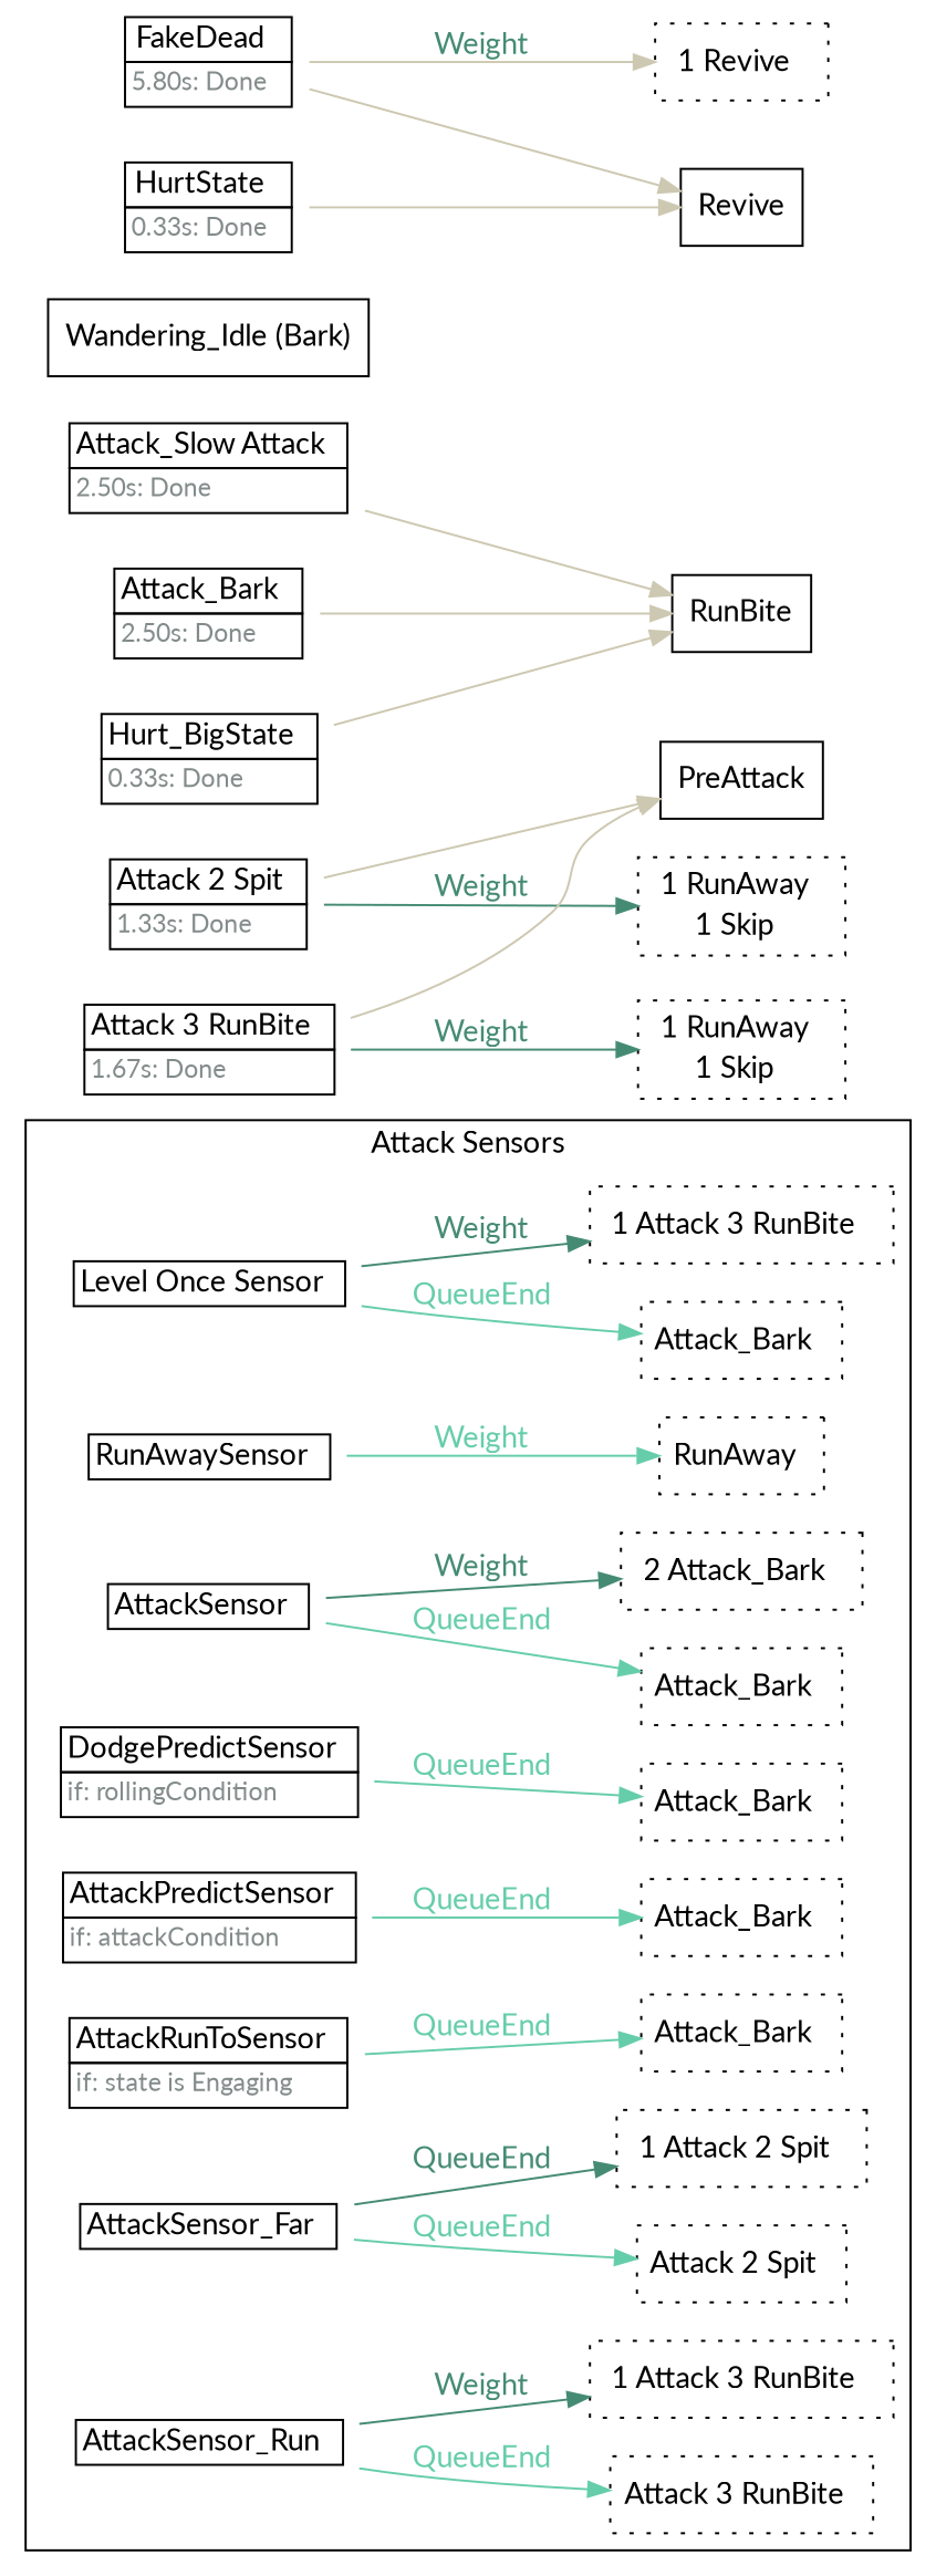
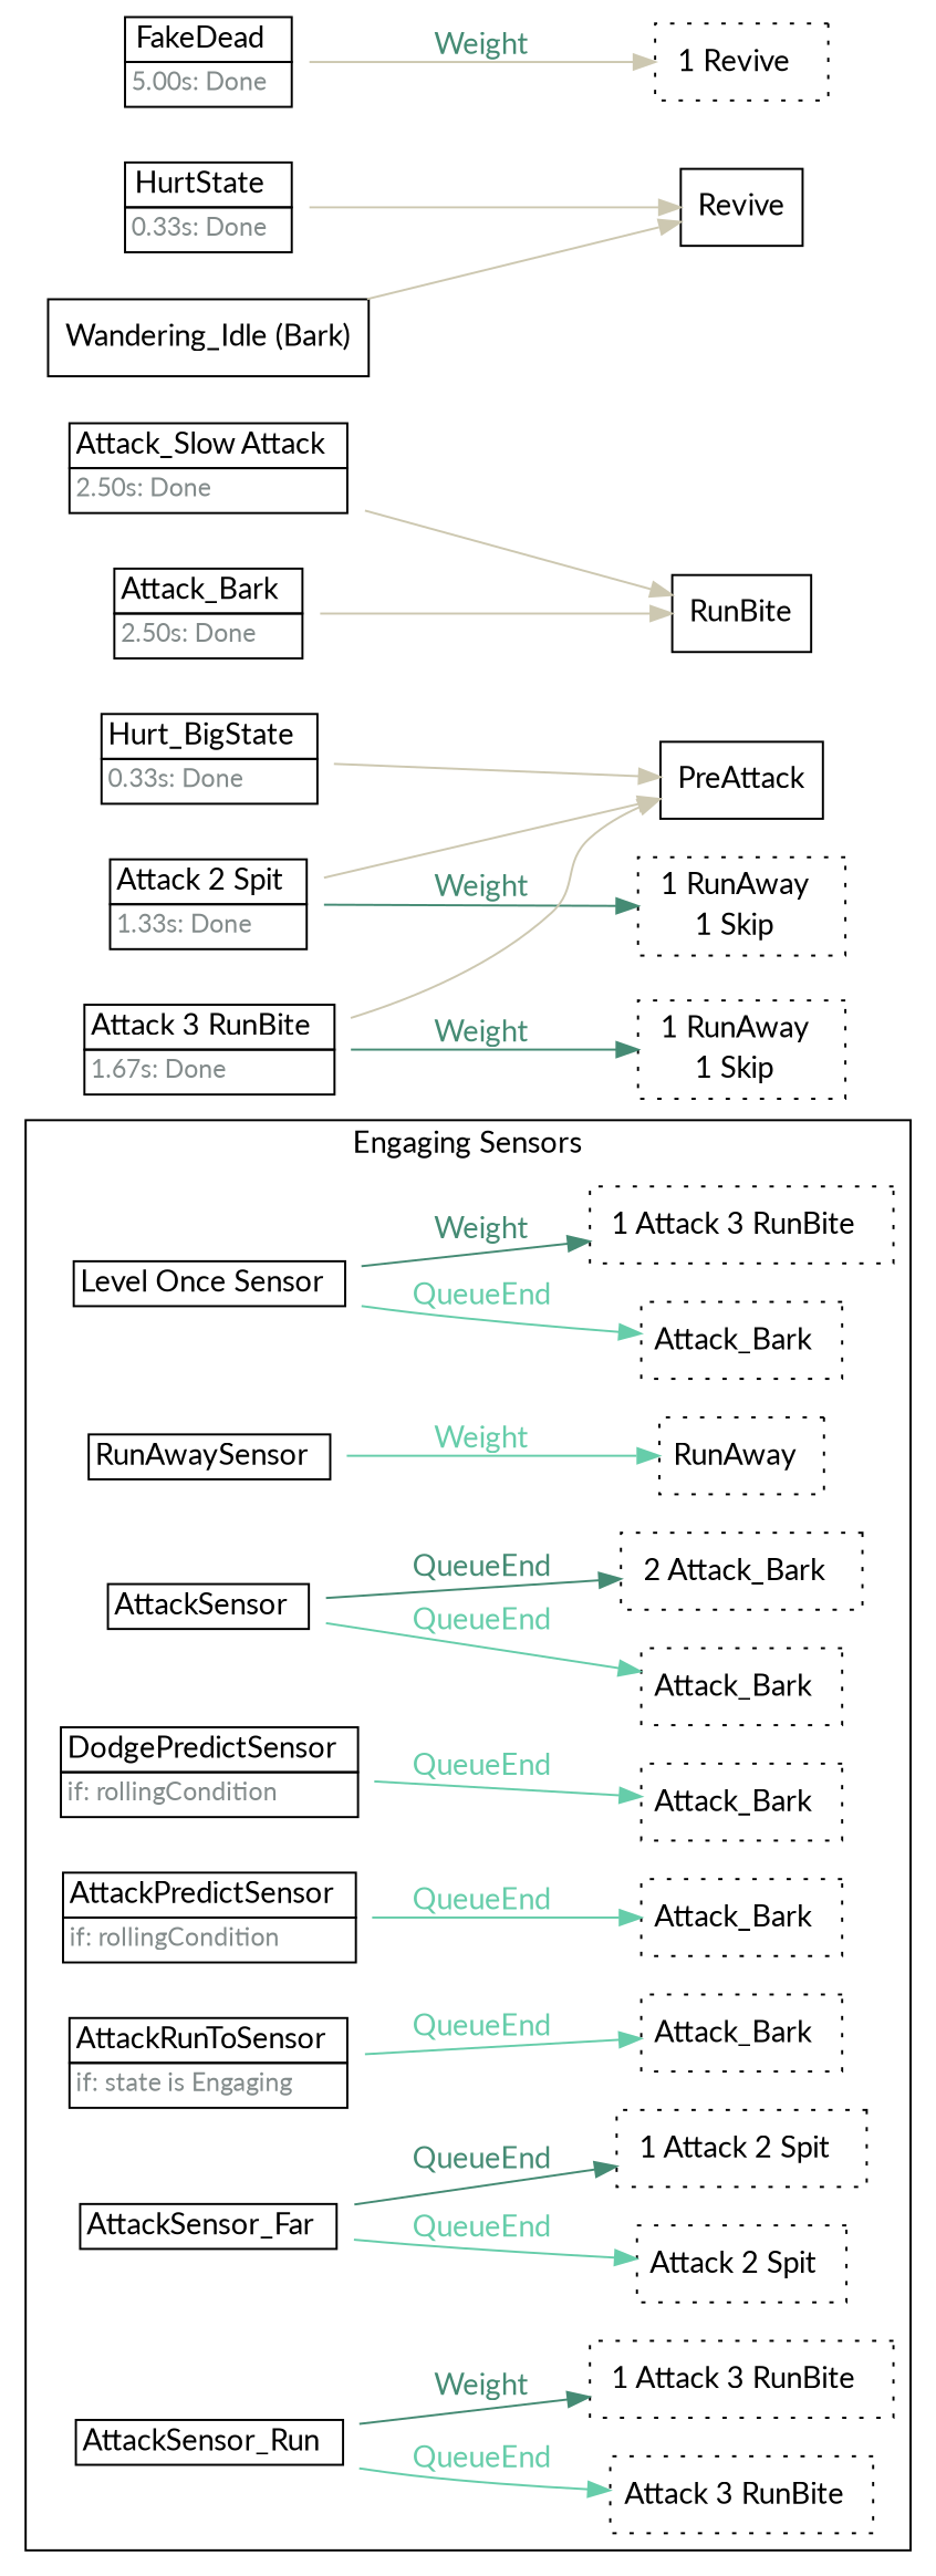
  strict digraph {
    fontname=Lato
    rankdir=LR
    node [fontname=Lato shape=box]
    edge [color=aquamarine3 fontcolor=aquamarine3 fontname=Lato]
    n1 [label=<<TABLE border="0" cellspacing="0" cellborder="1" cellpadding="2"><TR><TD>Level Once Sensor  </TD></TR></TABLE>> shape=plaintext]
    n2 [label=<<TABLE border="0" cellspacing="0" cellborder="0" cellpadding="2"><TR><TD>Attack_Bark  </TD></TR></TABLE>> margin=0.05 style=dotted]
    n3 [label=<<TABLE border="0" cellspacing="0" cellborder="0" cellpadding="2"><TR><TD>1 Attack 3 RunBite  </TD></TR></TABLE>> style=dotted]
    n4 [label=<<TABLE border="0" cellspacing="0" cellborder="1" cellpadding="2"><TR><TD>RunAwaySensor  </TD></TR></TABLE>> shape=plaintext]
    n5 [label=<<TABLE border="0" cellspacing="0" cellborder="0" cellpadding="2"><TR><TD>RunAway  </TD></TR></TABLE>> margin=0.05 style=dotted]
    n6 [label=<<TABLE border="0" cellspacing="0" cellborder="1" cellpadding="2"><TR><TD>AttackSensor  </TD></TR></TABLE>> shape=plaintext]
    n7 [label=<<TABLE border="0" cellspacing="0" cellborder="0" cellpadding="2"><TR><TD>Attack_Bark  </TD></TR></TABLE>> margin=0.05 style=dotted]
    n8 [label=<<TABLE border="0" cellspacing="0" cellborder="0" cellpadding="2"><TR><TD>2 Attack_Bark  </TD></TR></TABLE>> style=dotted]
    n9 [label=<<TABLE border="0" cellspacing="0" cellborder="1" cellpadding="2"><TR><TD>DodgePredictSensor  </TD></TR><TR><TD align="left" balign="left"><FONT point-size="12" color="azure4">if: rollingCondition</FONT>  </TD></TR></TABLE>> shape=plaintext]
    n10 [label=<<TABLE border="0" cellspacing="0" cellborder="0" cellpadding="2"><TR><TD>Attack_Bark  </TD></TR></TABLE>> margin=0.05 style=dotted]
-   n11 [label=<<TABLE border="0" cellspacing="0" cellborder="1" cellpadding="2"><TR><TD>AttackPredictSensor  </TD></TR><TR><TD align="left" balign="left"><FONT point-size="12" color="azure4">if: attackCondition</FONT>  </TD></TR></TABLE>> shape=plaintext]
+   n11 [label=<<TABLE border="0" cellspacing="0" cellborder="1" cellpadding="2"><TR><TD>AttackPredictSensor  </TD></TR><TR><TD align="left" balign="left"><FONT point-size="12" color="azure4">if: rollingCondition</FONT>  </TD></TR></TABLE>> shape=plaintext]
    n12 [label=<<TABLE border="0" cellspacing="0" cellborder="0" cellpadding="2"><TR><TD>Attack_Bark  </TD></TR></TABLE>> margin=0.05 style=dotted]
    n13 [label=<<TABLE border="0" cellspacing="0" cellborder="1" cellpadding="2"><TR><TD>AttackRunToSensor  </TD></TR><TR><TD align="left" balign="left"><FONT point-size="12" color="azure4">if: state is Engaging</FONT>  </TD></TR></TABLE>> shape=plaintext]
    n14 [label=<<TABLE border="0" cellspacing="0" cellborder="0" cellpadding="2"><TR><TD>Attack_Bark  </TD></TR></TABLE>> margin=0.05 style=dotted]
    n15 [label=<<TABLE border="0" cellspacing="0" cellborder="1" cellpadding="2"><TR><TD>AttackSensor_Far  </TD></TR></TABLE>> shape=plaintext]
    n16 [label=<<TABLE border="0" cellspacing="0" cellborder="0" cellpadding="2"><TR><TD>Attack 2 Spit  </TD></TR></TABLE>> margin=0.05 style=dotted]
    n17 [label=<<TABLE border="0" cellspacing="0" cellborder="0" cellpadding="2"><TR><TD>1 Attack 2 Spit  </TD></TR></TABLE>> style=dotted]
    n18 [label=<<TABLE border="0" cellspacing="0" cellborder="1" cellpadding="2"><TR><TD>AttackSensor_Run  </TD></TR></TABLE>> shape=plaintext]
    n19 [label=<<TABLE border="0" cellspacing="0" cellborder="0" cellpadding="2"><TR><TD>Attack 3 RunBite  </TD></TR></TABLE>> margin=0.05 style=dotted]
    n20 [label=<<TABLE border="0" cellspacing="0" cellborder="0" cellpadding="2"><TR><TD>1 Attack 3 RunBite  </TD></TR></TABLE>> style=dotted]
    n21 [label=<<TABLE border="0" cellspacing="0" cellborder="1" cellpadding="2"><TR><TD>Attack_Bark  </TD></TR><TR><TD align="left" balign="left"><FONT point-size="12" color="azure4">2.50s: Done</FONT>  </TD></TR></TABLE>> shape=plaintext]
    n22 [label=RunBite]
    n23 [label=<<TABLE border="0" cellspacing="0" cellborder="1" cellpadding="2"><TR><TD>Attack 2 Spit  </TD></TR><TR><TD align="left" balign="left"><FONT point-size="12" color="azure4">1.33s: Done</FONT>  </TD></TR></TABLE>> shape=plaintext]
    PreAttack
    n25 [label=<<TABLE border="0" cellspacing="0" cellborder="0" cellpadding="2"><TR><TD>1 RunAway  </TD></TR><TR><TD>1 Skip  </TD></TR></TABLE>> style=dotted]
    n26 [label=<<TABLE border="0" cellspacing="0" cellborder="1" cellpadding="2"><TR><TD>Attack 3 RunBite  </TD></TR><TR><TD align="left" balign="left"><FONT point-size="12" color="azure4">1.67s: Done</FONT>  </TD></TR></TABLE>> shape=plaintext]
    n27 [label=<<TABLE border="0" cellspacing="0" cellborder="0" cellpadding="2"><TR><TD>1 RunAway  </TD></TR><TR><TD>1 Skip  </TD></TR></TABLE>> style=dotted]
    n28 [label=<<TABLE border="0" cellspacing="0" cellborder="1" cellpadding="2"><TR><TD>Attack_Slow Attack  </TD></TR><TR><TD align="left" balign="left"><FONT point-size="12" color="azure4">2.50s: Done</FONT>  </TD></TR></TABLE>> shape=plaintext]
-   n29 [label=<<TABLE border="0" cellspacing="0" cellborder="1" cellpadding="2"><TR><TD>FakeDead  </TD></TR><TR><TD align="left" balign="left"><FONT point-size="12" color="azure4">5.80s: Done</FONT>  </TD></TR></TABLE>> shape=plaintext]
+   n29 [label=<<TABLE border="0" cellspacing="0" cellborder="1" cellpadding="2"><TR><TD>FakeDead  </TD></TR><TR><TD align="left" balign="left"><FONT point-size="12" color="azure4">5.00s: Done</FONT>  </TD></TR></TABLE>> shape=plaintext]
    Revive
    n31 [label=<<TABLE border="0" cellspacing="0" cellborder="0" cellpadding="2"><TR><TD>1 Revive  </TD></TR></TABLE>> style=dotted]
    n32 [label=<<TABLE border="0" cellspacing="0" cellborder="1" cellpadding="2"><TR><TD>HurtState  </TD></TR><TR><TD align="left" balign="left"><FONT point-size="12" color="azure4">0.33s: Done</FONT>  </TD></TR></TABLE>> shape=plaintext]
    n33 [label=<<TABLE border="0" cellspacing="0" cellborder="1" cellpadding="2"><TR><TD>Hurt_BigState  </TD></TR><TR><TD align="left" balign="left"><FONT point-size="12" color="azure4">0.33s: Done</FONT>  </TD></TR></TABLE>> shape=plaintext]
    n34 [label="Wandering_Idle (Bark)"]
    subgraph cluster_1 {
-     label="Attack Sensors"
+     label="Engaging Sensors"
      rank=sink
      n1
      n2
      n3
      n4
      n5
      n6
      n7
      n8
      n9
      n10
      n11
      n12
      n13
      n14
      n15
      n16
      n17
      n18
      n19
      n20
    }
    n1 -> n2 [label=QueueEnd]
    n1 -> n3 [color=aquamarine4 fontcolor=aquamarine4 label=Weight]
    n4 -> n5 [label=Weight]
    n6 -> n7 [label=QueueEnd]
-   n6 -> n8 [color=aquamarine4 fontcolor=aquamarine4 label=Weight]
+   n6 -> n8 [color=aquamarine4 fontcolor=aquamarine4 label=QueueEnd]
    n9 -> n10 [label=QueueEnd]
    n11 -> n12 [label=QueueEnd]
    n13 -> n14 [label=QueueEnd]
    n15 -> n16 [label=QueueEnd]
    n15 -> n17 [color=aquamarine4 fontcolor=aquamarine4 label=QueueEnd]
    n18 -> n19 [label=QueueEnd]
    n18 -> n20 [color=aquamarine4 fontcolor=aquamarine4 label=Weight]
    n21 -> n22 [color=cornsilk3 fontcolor=cornsilk3]
    n23 -> PreAttack [color=cornsilk3 fontcolor=cornsilk3]
    n23 -> n25 [color=aquamarine4 fontcolor=aquamarine4 label=Weight]
    n26 -> PreAttack [color=cornsilk3 fontcolor=cornsilk3]
    n26 -> n27 [color=aquamarine4 fontcolor=aquamarine4 label=Weight]
    n28 -> n22 [color=cornsilk3 fontcolor=cornsilk3]
-   n29 -> Revive [color=cornsilk3 fontcolor=cornsilk3]
+   n34 -> Revive [color=cornsilk3 fontcolor=cornsilk3]
    n29 -> n31 [color=cornsilk3 fontcolor=aquamarine4 label=Weight]
    n32 -> Revive [color=cornsilk3 fontcolor=cornsilk3]
-   n33 -> n22 [color=cornsilk3 fontcolor=cornsilk3]
+   n33 -> PreAttack [color=cornsilk3 fontcolor=cornsilk3]
  }
